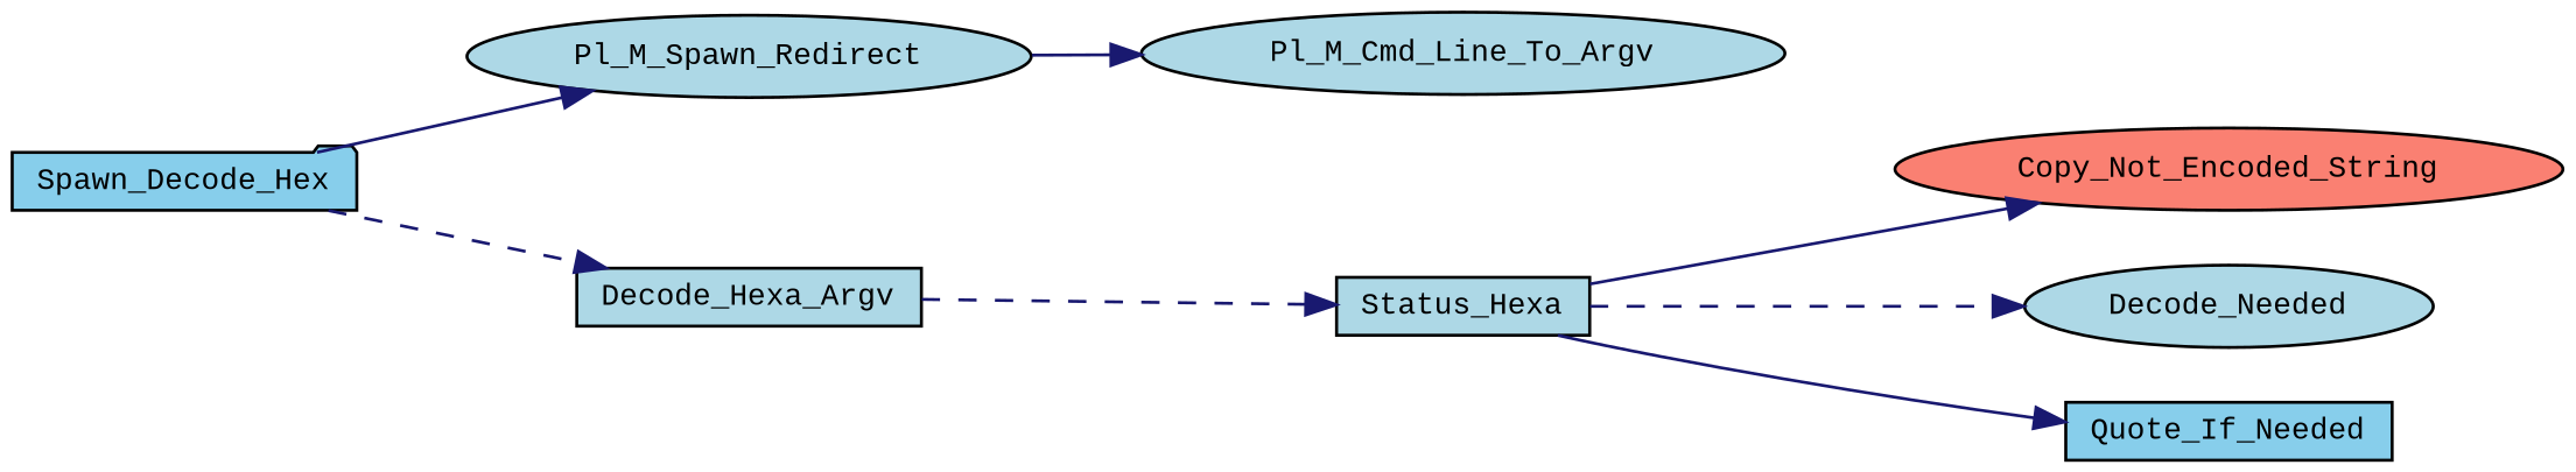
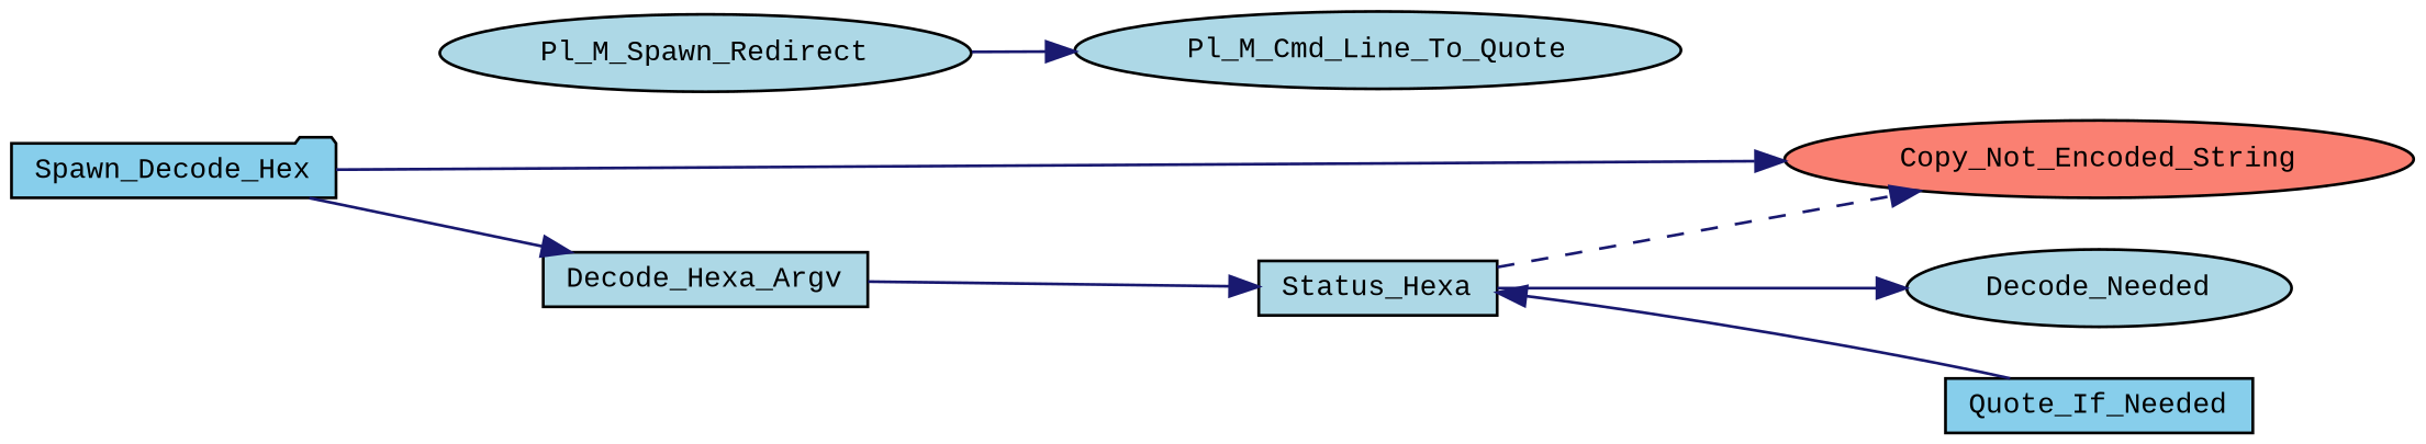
  digraph {
    fontname="Liberation Mono"
    rankdir=LR
    node [color=black fillcolor=lightblue fontname="Liberation Mono" fontsize=10 shape=ellipse style=filled]
    edge [color=midnightblue fontname="Liberation Mono" fontsize=10 labelfontname=Helvetica labelfontsize=10 style=solid]
    n1 [fillcolor=skyblue fontcolor=black height=0.2 label=Spawn_Decode_Hex shape=folder width=0.4]
    n2 [height=0.2 label=Pl_M_Spawn_Redirect width=0.4]
    n3 [height=0.2 label=Decode_Hexa_Argv shape=box width=0.4]
-   n4 [height=0.2 label=Pl_M_Cmd_Line_To_Argv width=0.4]
+   n4 [height=0.2 label=Pl_M_Cmd_Line_To_Quote width=0.4]
    n5 [height=0.2 label=Status_Hexa shape=box width=0.4]
    n6 [fillcolor=salmon height=0.2 label=Copy_Not_Encoded_String width=0.4]
    n7 [height=0.2 label=Decode_Needed width=0.4]
    n8 [fillcolor=skyblue height=0.2 label=Quote_If_Needed shape=box width=0.4]
-   n1 -> n2
-   n1 -> n3 [style=dashed]
+   n1 -> n6
+   n1 -> n3
    n2 -> n4
-   n3 -> n5 [style=dashed]
-   n5 -> n6
-   n5 -> n7 [style=dashed]
-   n5 -> n8
+   n3 -> n5
+   n5 -> n6 [style=dashed]
+   n5 -> n7
+   n8 -> n5
  }
